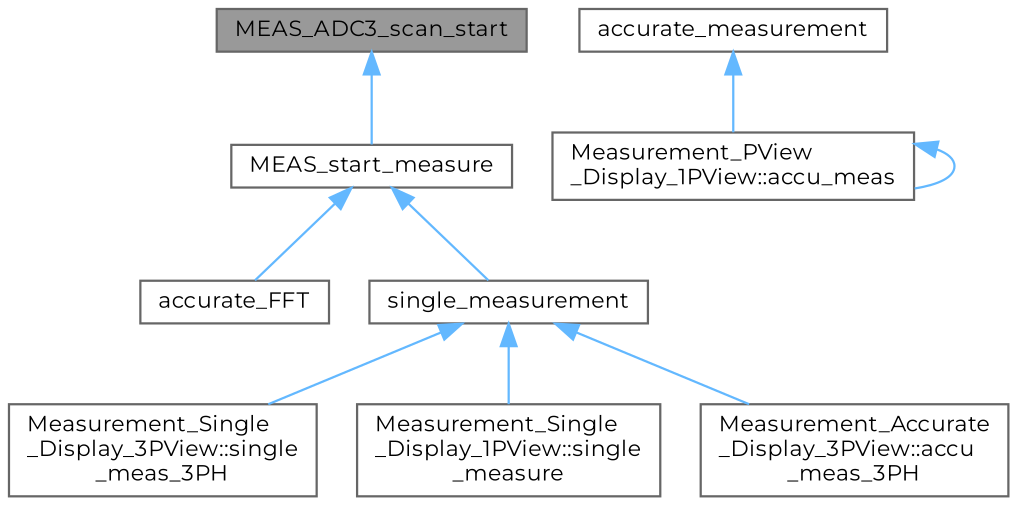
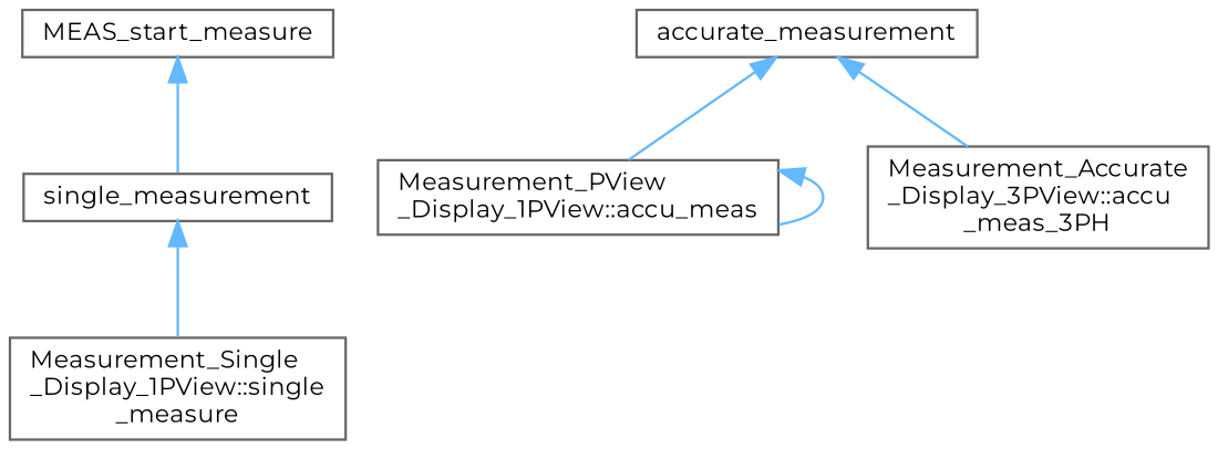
  digraph {
    fontname=Montserrat
    rankdir=TB
    node [color=grey40 fillcolor=white fontname=Montserrat fontsize=10 shape=box style=filled]
    edge [color=steelblue1 dir=back fontname=Montserrat fontsize=10 labelfontname=Helvetica labelfontsize=10 style=solid]
-   n1 [color=gray40 fillcolor=grey60 fontcolor=black height=0.2 label=MEAS_ADC3_scan_start width=0.4]
    n2 [height=0.2 label=MEAS_start_measure width=0.4]
-   n3 [height=0.2 label=accurate_FFT width=0.4]
    n4 [height=0.2 label=single_measurement width=0.4]
-   n5 [height=0.2 label="Measurement_Single\l_Display_3PView::single\l_meas_3PH" width=0.4]
    n6 [height=0.2 label="Measurement_Single\l_Display_1PView::single\l_measure" width=0.4]
    n7 [height=0.2 label=accurate_measurement width=0.4]
    n8 [height=0.2 label="Measurement_PView\l_Display_1PView::accu_meas" width=0.4]
    n9 [height=0.2 label="Measurement_Accurate\l_Display_3PView::accu\l_meas_3PH" width=0.4]
-   n1 -> n2
-   n2 -> n3
    n2 -> n4
-   n4 -> n5
    n4 -> n6
    n7 -> n8
-   n4 -> n9
+   n7 -> n9
    n8 -> n8
  }
